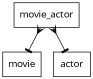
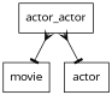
  digraph {
    fontname="Open Sans"
    node [fontname="Open Sans" shape=box]
    edge [arrowhead=tee arrowtail=crow dir=both fontname="Open Sans"]
-   movie_actor
+   movie_actor [label=actor_actor]
    movie
    actor
    movie_actor -> movie
    movie_actor -> actor
  }
